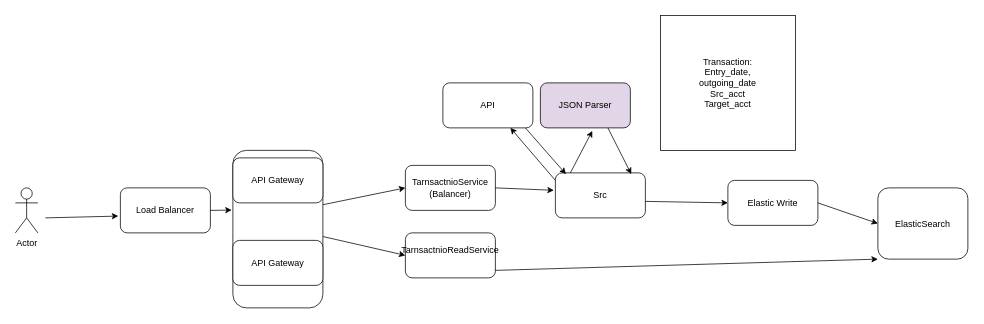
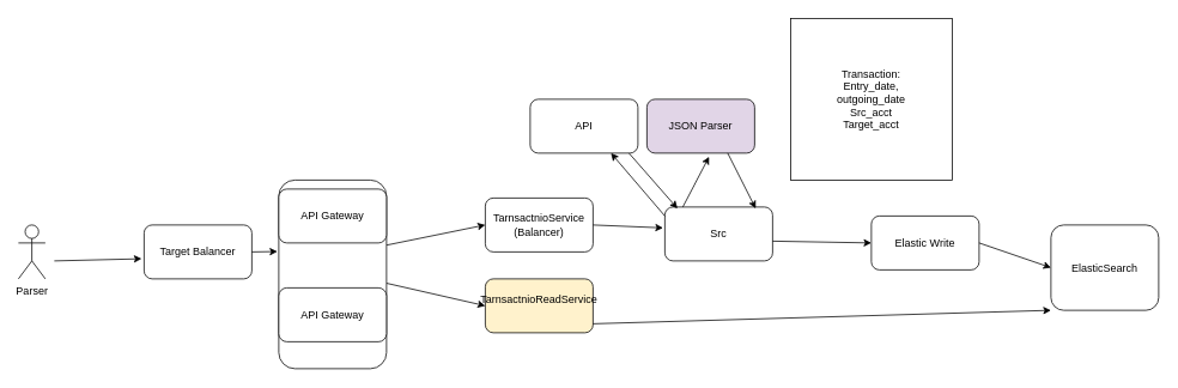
  <mxCell id="0" />
  <mxCell id="1" parent="0" />
  <mxCell id="2" value="Transaction: &lt;br&gt;Entry_date, &lt;br&gt;outgoing_date&lt;br&gt;Src_acct&lt;br&gt;Target_acct" style="rounded=0;whiteSpace=wrap;html=1;" vertex="1" parent="1"><mxGeometry x="880" width="180" height="180" as="geometry" y="20" /></mxCell>
  <mxCell id="3" value="Src" style="rounded=1;whiteSpace=wrap;html=1;" vertex="1" parent="1"><mxGeometry x="740" y="230" width="120" height="60" as="geometry" /></mxCell>
  <mxCell id="4" value="" style="endArrow=classic;html=1;rounded=0;exitX=1;exitY=0.345;exitDx=0;exitDy=0;exitPerimeter=0;" edge="1" parent="1" source="12"><mxGeometry width="50" height="50" relative="1" as="geometry"><mxPoint x="440" y="280" as="sourcePoint" /><mxPoint x="540" y="250" as="targetPoint" /></mxGeometry></mxCell>
  <mxCell id="5" value="ElasticSearch" style="rounded=1;whiteSpace=wrap;html=1;" vertex="1" parent="1"><mxGeometry x="1170" y="250" width="120" height="95" as="geometry" /></mxCell>
  <mxCell id="6" value="" style="endArrow=classic;html=1;rounded=0;" edge="1" parent="1"><mxGeometry width="50" height="50" relative="1" as="geometry"><mxPoint x="860" y="268" as="sourcePoint" /><mxPoint x="970" y="270" as="targetPoint" /></mxGeometry></mxCell>
  <mxCell id="7" value="TarnsactnioService&lt;div&gt;(Balancer)&lt;/div&gt;" style="rounded=1;whiteSpace=wrap;html=1;" vertex="1" parent="1"><mxGeometry x="540" y="220" width="120" height="60" as="geometry" /></mxCell>
- <mxCell id="8" value="TarnsactnioReadService&lt;div&gt;&lt;br&gt;&lt;/div&gt;" style="rounded=1;whiteSpace=wrap;html=1;" vertex="1" parent="1"><mxGeometry x="540" y="310" width="120" height="60" as="geometry" /></mxCell>
+ <mxCell id="8" value="TarnsactnioReadService&lt;div&gt;&lt;br&gt;&lt;/div&gt;" style="rounded=1;whiteSpace=wrap;html=1;fillColor=#fff2cc;" vertex="1" parent="1"><mxGeometry x="540" y="310" width="120" height="60" as="geometry" /></mxCell>
  <mxCell id="9" value="" style="endArrow=classic;html=1;rounded=0;entryX=0;entryY=1;entryDx=0;entryDy=0;" edge="1" parent="1" target="5"><mxGeometry width="50" height="50" relative="1" as="geometry"><mxPoint x="660" y="360" as="sourcePoint" /><mxPoint x="710" y="310" as="targetPoint" /></mxGeometry></mxCell>
  <mxCell id="10" value="" style="endArrow=classic;html=1;rounded=0;exitX=1;exitY=0.547;exitDx=0;exitDy=0;exitPerimeter=0;entryX=0;entryY=0.5;entryDx=0;entryDy=0;" edge="1" parent="1" source="12" target="8"><mxGeometry width="50" height="50" relative="1" as="geometry"><mxPoint x="440" y="320" as="sourcePoint" /><mxPoint x="520" y="340" as="targetPoint" /></mxGeometry></mxCell>
- <mxCell id="11" value="Load Balancer" style="rounded=1;whiteSpace=wrap;html=1;" vertex="1" parent="1"><mxGeometry x="160" y="250" width="120" height="60" as="geometry" /></mxCell>
+ <mxCell id="11" value="Target Balancer" style="rounded=1;whiteSpace=wrap;html=1;" vertex="1" parent="1"><mxGeometry x="160" y="250" width="120" height="60" as="geometry" /></mxCell>
  <mxCell id="12" value="" style="rounded=1;whiteSpace=wrap;html=1;" vertex="1" parent="1"><mxGeometry x="310" y="200" width="120" height="210" as="geometry" /></mxCell>
  <mxCell id="13" value="" style="endArrow=classic;html=1;rounded=0;entryX=-0.013;entryY=0.379;entryDx=0;entryDy=0;entryPerimeter=0;" edge="1" parent="1" target="12"><mxGeometry width="50" height="50" relative="1" as="geometry"><mxPoint x="280" y="280" as="sourcePoint" /><mxPoint x="330" y="230" as="targetPoint" /></mxGeometry></mxCell>
  <mxCell id="14" value="API Gateway" style="rounded=1;whiteSpace=wrap;html=1;" vertex="1" parent="1"><mxGeometry x="310" y="210" width="120" height="60" as="geometry" /></mxCell>
  <mxCell id="15" value="API Gateway" style="rounded=1;whiteSpace=wrap;html=1;" vertex="1" parent="1"><mxGeometry x="310" y="320" width="120" height="60" as="geometry" /></mxCell>
- <mxCell id="16" value="Actor" style="shape=umlActor;verticalLabelPosition=bottom;verticalAlign=top;html=1;outlineConnect=0;" vertex="1" parent="1"><mxGeometry x="20" y="250" width="30" height="60" as="geometry" /></mxCell>
+ <mxCell id="16" value="Parser" style="shape=umlActor;verticalLabelPosition=bottom;verticalAlign=top;html=1;outlineConnect=0;" vertex="1" parent="1"><mxGeometry x="20" y="250" width="30" height="60" as="geometry" /></mxCell>
  <mxCell id="17" value="" style="endArrow=classic;html=1;rounded=0;entryX=-0.023;entryY=0.627;entryDx=0;entryDy=0;entryPerimeter=0;" edge="1" parent="1" target="11"><mxGeometry width="50" height="50" relative="1" as="geometry"><mxPoint x="60" y="290" as="sourcePoint" /><mxPoint x="110" y="240" as="targetPoint" /></mxGeometry></mxCell>
  <mxCell id="18" value="JSON Parser" style="rounded=1;whiteSpace=wrap;html=1;fillColor=#e1d5e7;" vertex="1" parent="1"><mxGeometry x="720" y="110" width="120" height="60" as="geometry" /></mxCell>
  <mxCell id="19" value="" style="endArrow=classic;html=1;rounded=0;entryX=-0.017;entryY=0.387;entryDx=0;entryDy=0;entryPerimeter=0;" edge="1" parent="1" target="3"><mxGeometry width="50" height="50" relative="1" as="geometry"><mxPoint x="660" y="250" as="sourcePoint" /><mxPoint x="710" y="200" as="targetPoint" /></mxGeometry></mxCell>
  <mxCell id="20" value="" style="endArrow=classic;html=1;rounded=0;entryX=0.577;entryY=1.067;entryDx=0;entryDy=0;entryPerimeter=0;" edge="1" parent="1" target="18"><mxGeometry width="50" height="50" relative="1" as="geometry"><mxPoint x="760" y="230" as="sourcePoint" /><mxPoint x="810" y="180" as="targetPoint" /></mxGeometry></mxCell>
  <mxCell id="21" value="" style="endArrow=classic;html=1;rounded=0;entryX=0.843;entryY=0.027;entryDx=0;entryDy=0;entryPerimeter=0;" edge="1" parent="1" target="3"><mxGeometry width="50" height="50" relative="1" as="geometry"><mxPoint x="810" y="170" as="sourcePoint" /><mxPoint x="860" y="120" as="targetPoint" /></mxGeometry></mxCell>
  <mxCell id="22" value="API" style="rounded=1;whiteSpace=wrap;html=1;" vertex="1" parent="1"><mxGeometry x="590" y="110" width="120" height="60" as="geometry" /></mxCell>
  <mxCell id="23" value="" style="endArrow=classic;html=1;rounded=0;entryX=0.75;entryY=1;entryDx=0;entryDy=0;" edge="1" parent="1" target="22"><mxGeometry width="50" height="50" relative="1" as="geometry"><mxPoint x="740" y="240" as="sourcePoint" /><mxPoint x="790" y="190" as="targetPoint" /></mxGeometry></mxCell>
  <mxCell id="24" value="" style="endArrow=classic;html=1;rounded=0;entryX=0.117;entryY=0.027;entryDx=0;entryDy=0;entryPerimeter=0;" edge="1" parent="1" target="3"><mxGeometry width="50" height="50" relative="1" as="geometry"><mxPoint x="700" y="170" as="sourcePoint" /><mxPoint x="750" y="120" as="targetPoint" /></mxGeometry></mxCell>
  <mxCell id="25" value="Elastic Write" style="rounded=1;whiteSpace=wrap;html=1;" vertex="1" parent="1"><mxGeometry x="970" y="240" width="120" height="60" as="geometry" /></mxCell>
  <mxCell id="26" value="" style="endArrow=classic;html=1;rounded=0;entryX=0;entryY=0.5;entryDx=0;entryDy=0;" edge="1" parent="1" target="5"><mxGeometry width="50" height="50" relative="1" as="geometry"><mxPoint x="1090" y="270" as="sourcePoint" /><mxPoint x="1140" y="220" as="targetPoint" /></mxGeometry></mxCell>
